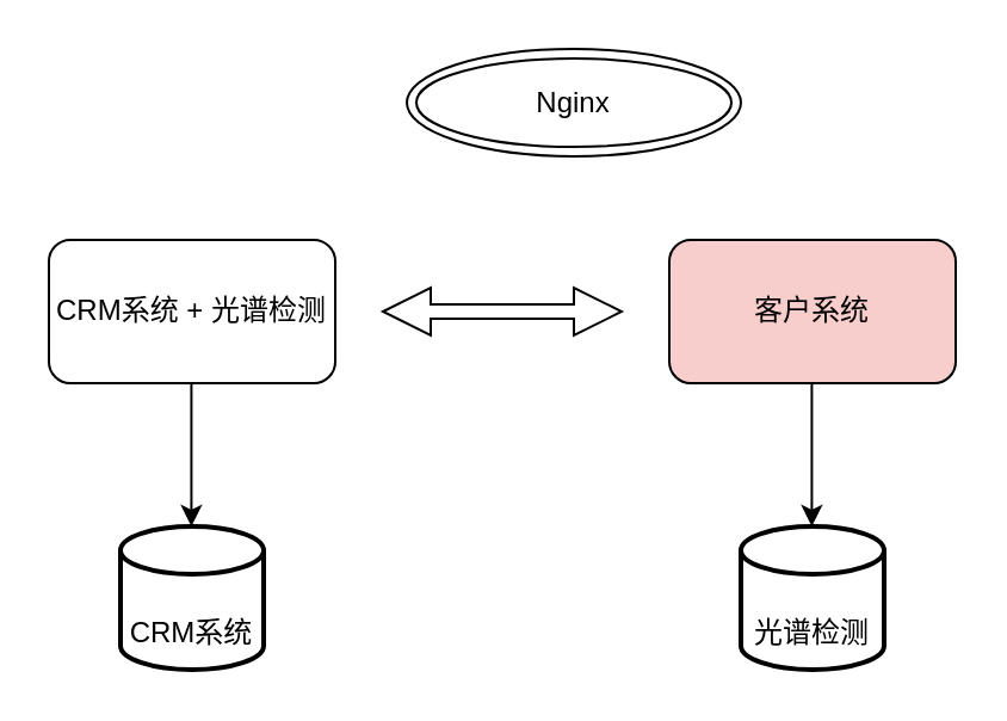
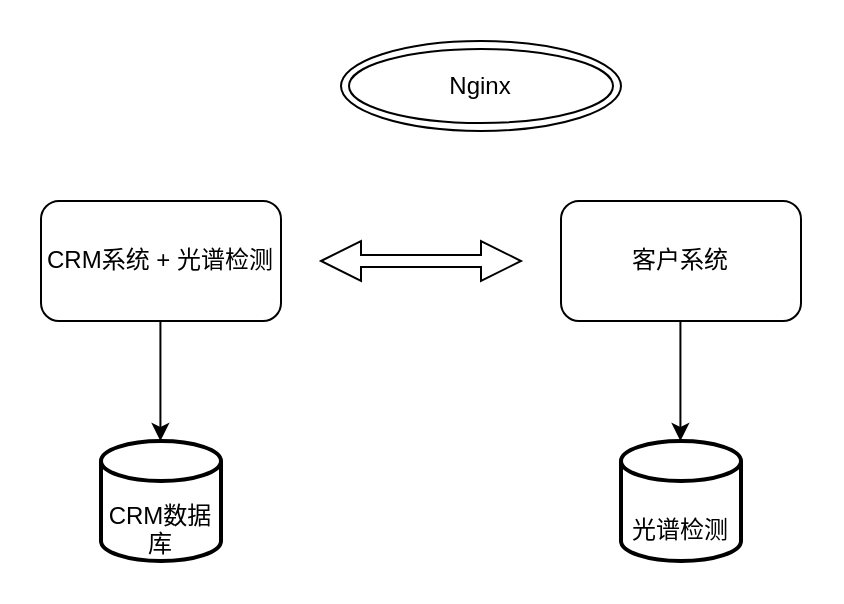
  <mxCell id="0" />
  <mxCell id="1" parent="0" />
  <mxCell id="2" value="CRM系统 + 光谱检测" style="rounded=1;whiteSpace=wrap;html=1;" vertex="1" parent="1"><mxGeometry x="20" y="100" width="120" height="60" as="geometry" /></mxCell>
- <mxCell id="3" value="客户系统" style="rounded=1;whiteSpace=wrap;html=1;fillColor=#f8cecc;" vertex="1" parent="1"><mxGeometry x="280" y="100" width="120" height="60" as="geometry" /></mxCell>
+ <mxCell id="3" value="客户系统" style="rounded=1;whiteSpace=wrap;html=1;" vertex="1" parent="1"><mxGeometry x="280" y="100" width="120" height="60" as="geometry" /></mxCell>
  <mxCell id="4" value="" style="shape=doubleArrow;whiteSpace=wrap;html=1;" vertex="1" parent="1"><mxGeometry x="160" y="120" width="100" height="20" as="geometry" /></mxCell>
  <mxCell id="5" value="Nginx" style="ellipse;shape=doubleEllipse;whiteSpace=wrap;html=1;" vertex="1" parent="1"><mxGeometry x="170" y="20" width="140" height="45" as="geometry" /></mxCell>
  <mxCell id="6" value="" style="endArrow=classic;html=1;" edge="1" parent="1"><mxGeometry width="50" height="50" relative="1" as="geometry"><mxPoint x="79.71" y="160" as="sourcePoint" /><mxPoint x="79.71" y="220" as="targetPoint" /><Array as="points" /></mxGeometry></mxCell>
  <mxCell id="7" value="" style="endArrow=classic;html=1;" edge="1" parent="1"><mxGeometry width="50" height="50" relative="1" as="geometry"><mxPoint x="339.71" y="160" as="sourcePoint" /><mxPoint x="339.71" y="220" as="targetPoint" /><Array as="points" /></mxGeometry></mxCell>
- <mxCell id="8" value="&lt;br&gt;&lt;br&gt;CRM系统" style="strokeWidth=2;html=1;shape=mxgraph.flowchart.database;whiteSpace=wrap;" vertex="1" parent="1"><mxGeometry x="50" y="220" width="60" height="60" as="geometry" /></mxCell>
+ <mxCell id="8" value="&lt;br&gt;&lt;br&gt;CRM数据库" style="strokeWidth=2;html=1;shape=mxgraph.flowchart.database;whiteSpace=wrap;" vertex="1" parent="1"><mxGeometry x="50" y="220" width="60" height="60" as="geometry" /></mxCell>
  <mxCell id="9" value="&lt;br&gt;&lt;br&gt;光谱检测" style="strokeWidth=2;html=1;shape=mxgraph.flowchart.database;whiteSpace=wrap;" vertex="1" parent="1"><mxGeometry x="310" y="220" width="60" height="60" as="geometry" /></mxCell>
